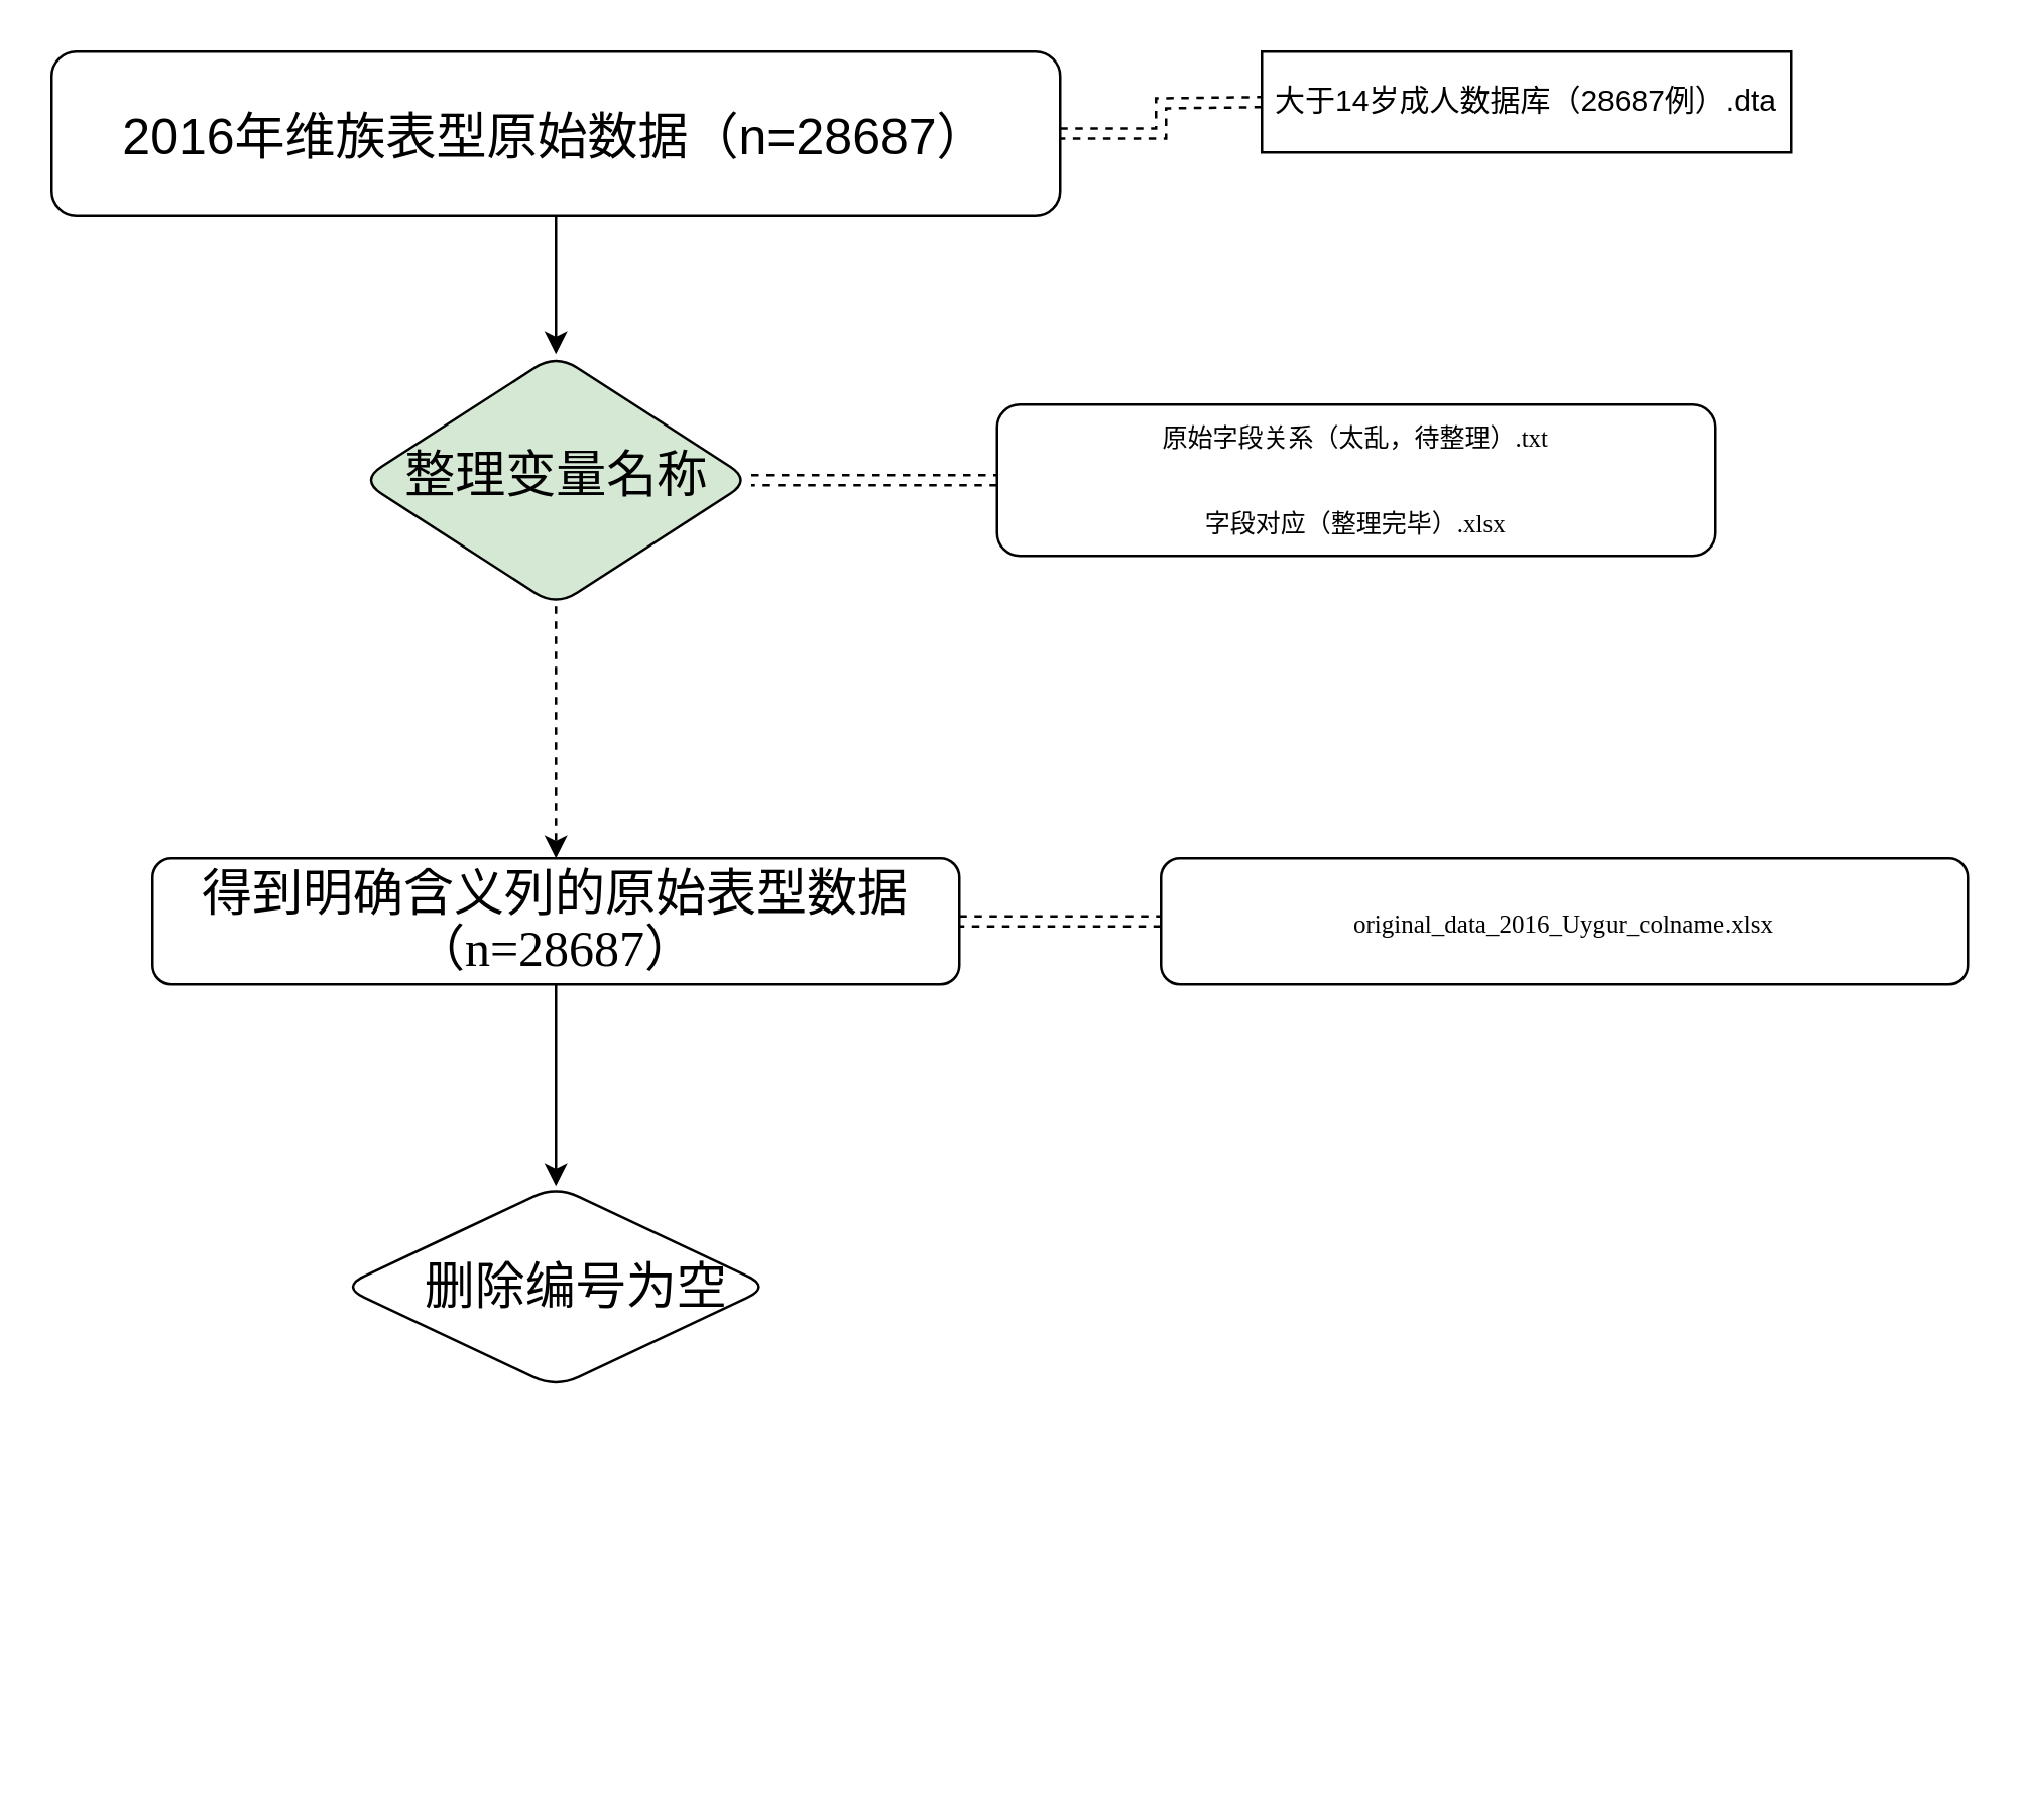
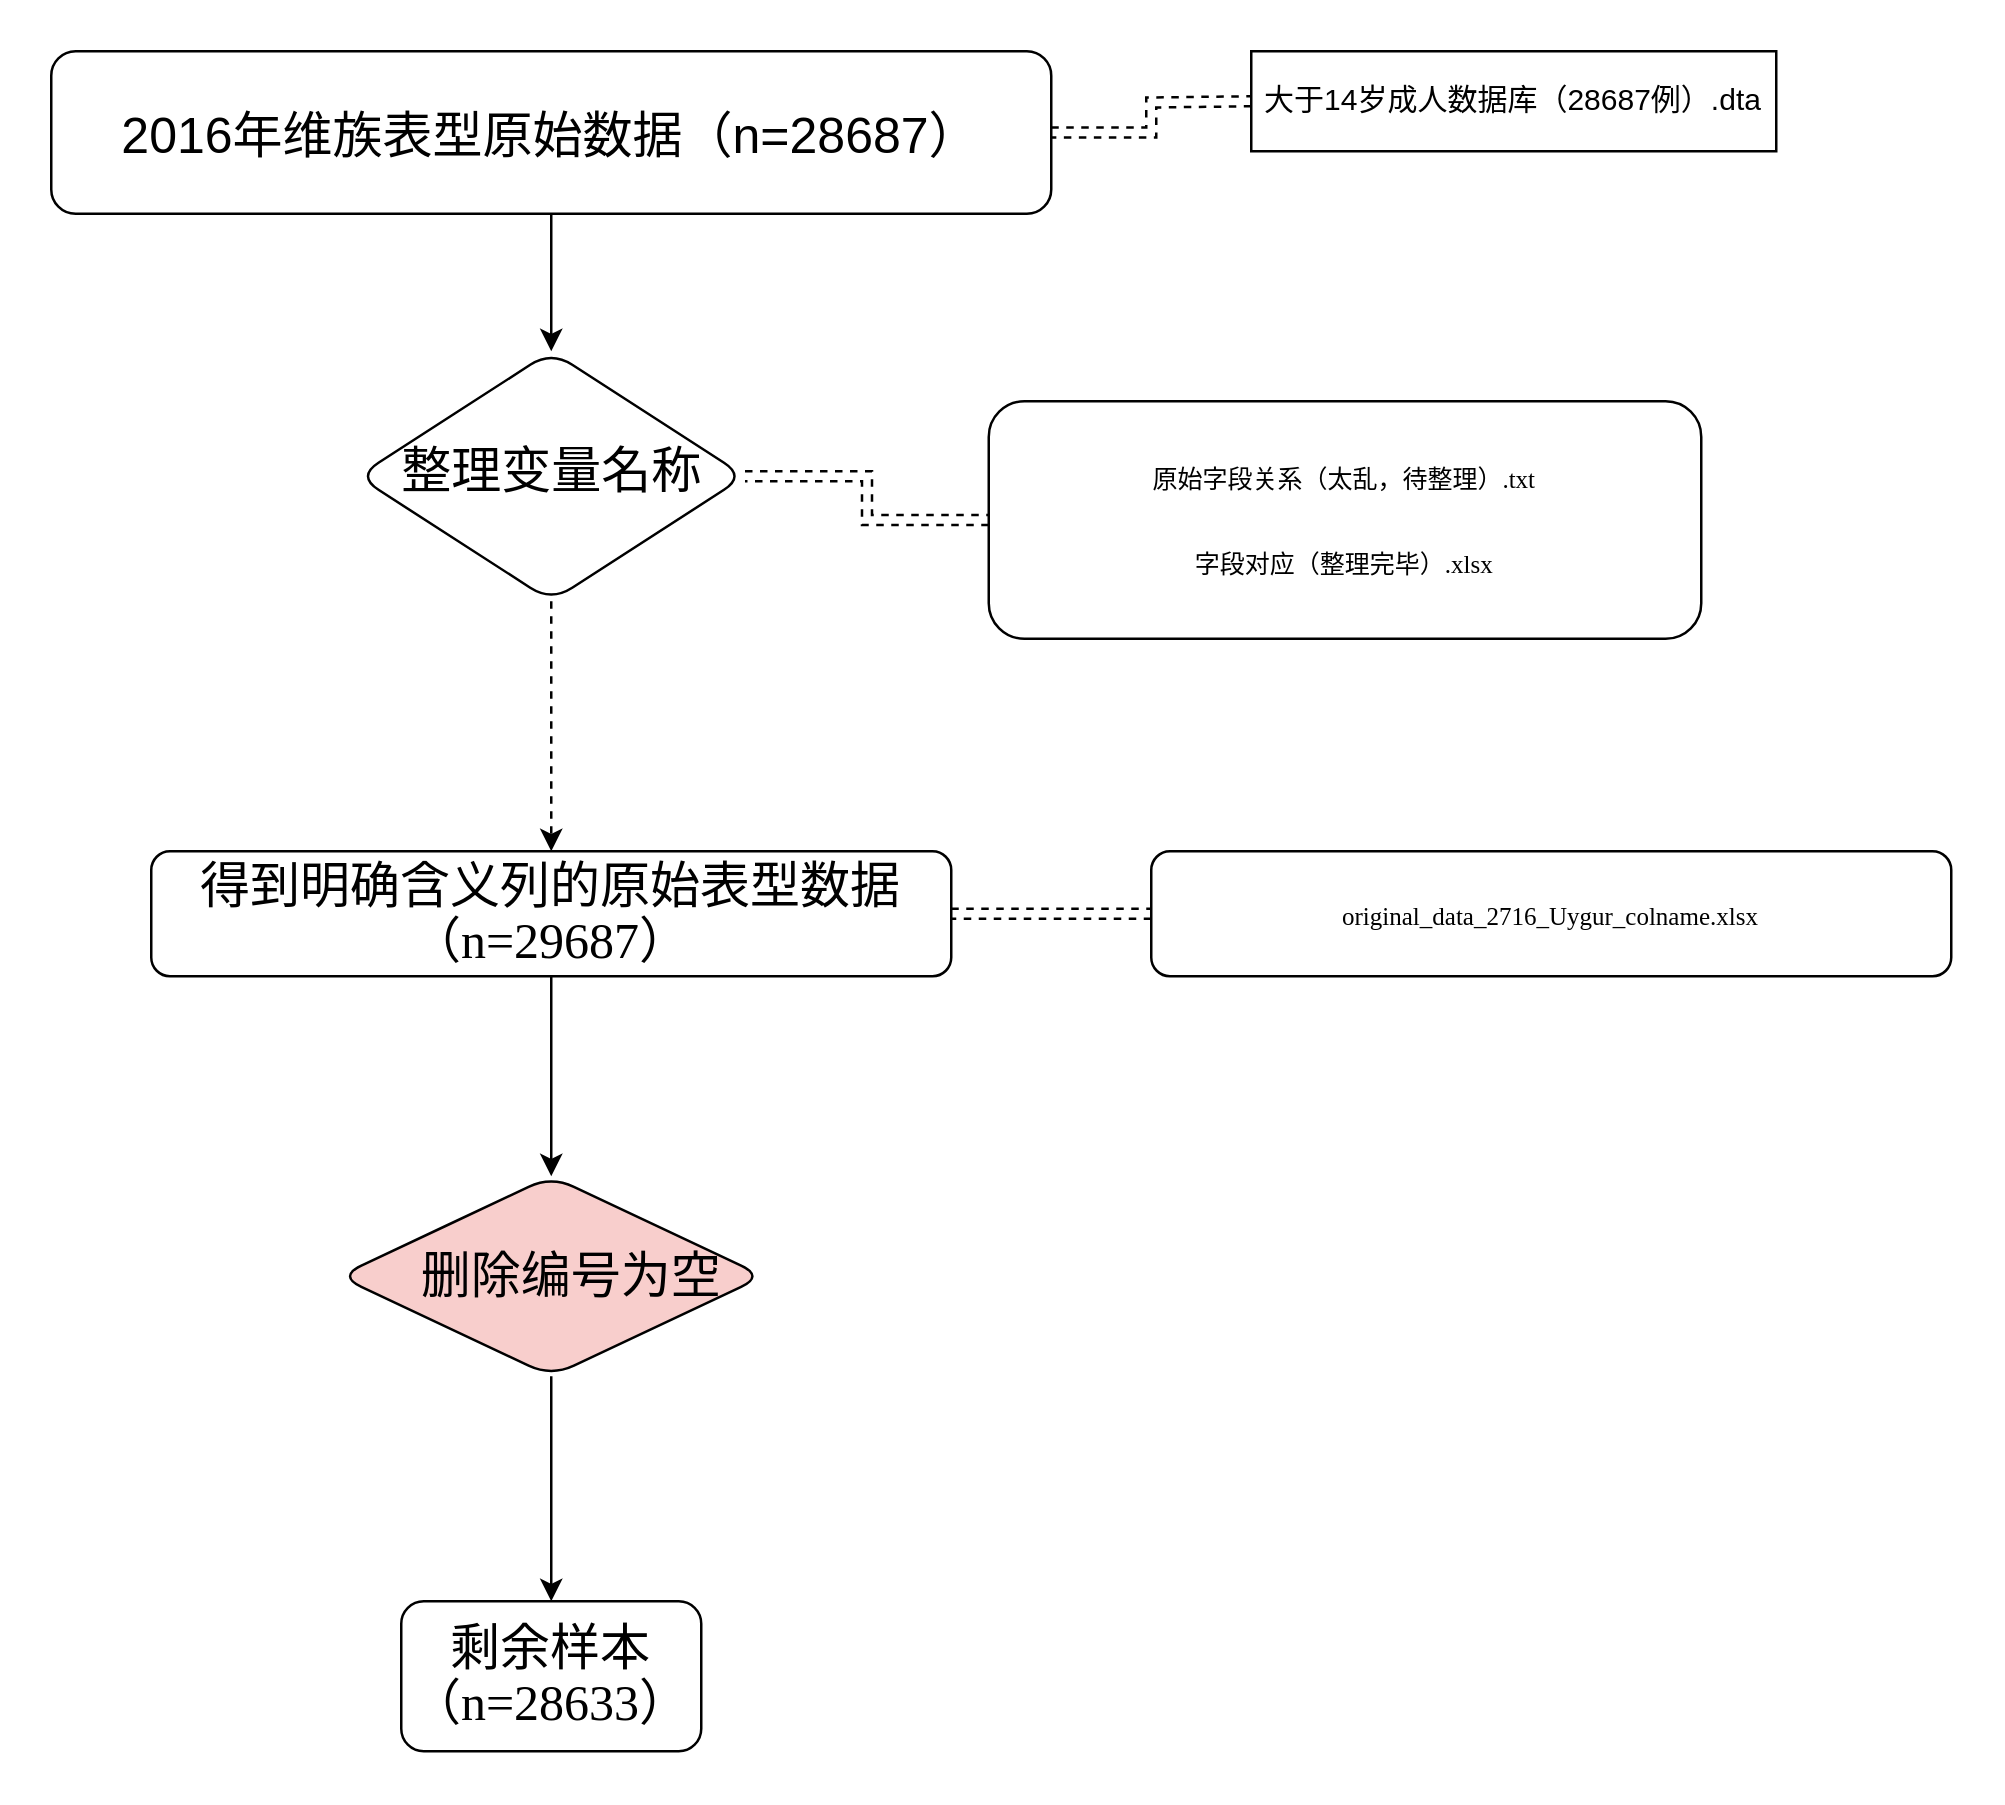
  <mxCell id="0" />
  <mxCell id="1" parent="0" />
  <mxCell id="2" value="" style="edgeStyle=orthogonalEdgeStyle;rounded=0;orthogonalLoop=1;jettySize=auto;html=1;dashed=1;shape=link;" edge="1" parent="1" source="4"><mxGeometry relative="1" as="geometry"><mxPoint x="500" y="40" as="targetPoint" /></mxGeometry></mxCell>
  <mxCell id="3" value="" style="edgeStyle=orthogonalEdgeStyle;rounded=0;orthogonalLoop=1;jettySize=auto;html=1;" edge="1" parent="1" source="4" target="8"><mxGeometry relative="1" as="geometry" /></mxCell>
  <mxCell id="4" value="&lt;div&gt;&lt;font style=&quot;font-size: 20px&quot;&gt;2016年维族表型原始数据（n=28687）&lt;/font&gt;&lt;/div&gt;" style="rounded=1;whiteSpace=wrap;html=1;fontSize=12;glass=0;strokeWidth=1;shadow=0;" parent="1" vertex="1"><mxGeometry x="20" y="20" width="400" height="65" as="geometry" /></mxCell>
  <mxCell id="5" value="&lt;div&gt;大于14岁成人数据库（28687例）.dta&lt;/div&gt;" style="shape=dataStorage;whiteSpace=wrap;html=1;fixedSize=1;size=0;" parent="1" vertex="1"><mxGeometry x="500" y="20" width="210" height="40" as="geometry" /></mxCell>
  <mxCell id="6" value="" style="edgeStyle=orthogonalEdgeStyle;rounded=0;orthogonalLoop=1;jettySize=auto;html=1;shape=link;dashed=1;" edge="1" parent="1" source="8" target="9"><mxGeometry relative="1" as="geometry" /></mxCell>
  <mxCell id="7" value="" style="edgeStyle=orthogonalEdgeStyle;rounded=0;orthogonalLoop=1;jettySize=auto;html=1;dashed=1;" edge="1" parent="1" source="8" target="12"><mxGeometry relative="1" as="geometry" /></mxCell>
- <mxCell id="8" value="&lt;p class=&quot;MsoNormal&quot; align=&quot;center&quot; style=&quot;line-height: 16pt&quot;&gt;&lt;font style=&quot;font-size: 20px&quot;&gt;整理变量名称&lt;/font&gt;&lt;span lang=&quot;EN-US&quot; style=&quot;font-size: 7.5pt ; font-family: &amp;#34;times new roman&amp;#34; , serif ; color: #00b0f0&quot;&gt;&lt;/span&gt;&lt;/p&gt;" style="rhombus;whiteSpace=wrap;html=1;rounded=1;shadow=0;strokeWidth=1;glass=0;fillColor=#d5e8d4;" vertex="1" parent="1"><mxGeometry x="142.5" y="140" width="155" height="100" as="geometry" /></mxCell>
- <mxCell id="9" value="&lt;p class=&quot;MsoNormal&quot; style=&quot;line-height: 16.0pt&quot;&gt;&lt;span style=&quot;font-size: 7.5pt&quot;&gt;原始字段关系（太乱，待整理）&lt;/span&gt;&lt;span lang=&quot;EN-US&quot; style=&quot;font-size: 7.5pt ; font-family: &amp;#34;times new roman&amp;#34; , serif&quot;&gt;.txt&lt;/span&gt;&lt;/p&gt;&lt;p class=&quot;MsoNormal&quot; style=&quot;line-height: 16.0pt&quot;&gt;&lt;span style=&quot;font-size: 7.5pt&quot;&gt;字段对应（整理完毕）&lt;/span&gt;&lt;span lang=&quot;EN-US&quot; style=&quot;font-size: 7.5pt ; font-family: &amp;#34;times new roman&amp;#34; , serif&quot;&gt;.xlsx&lt;/span&gt;&lt;/p&gt;" style="whiteSpace=wrap;html=1;rounded=1;shadow=0;strokeWidth=1;glass=0;" vertex="1" parent="1"><mxGeometry x="395" y="160" width="285" height="60" as="geometry" /></mxCell>
+ <mxCell id="8" value="&lt;p class=&quot;MsoNormal&quot; align=&quot;center&quot; style=&quot;line-height: 16pt&quot;&gt;&lt;font style=&quot;font-size: 20px&quot;&gt;整理变量名称&lt;/font&gt;&lt;span lang=&quot;EN-US&quot; style=&quot;font-size: 7.5pt ; font-family: &amp;#34;times new roman&amp;#34; , serif ; color: #00b0f0&quot;&gt;&lt;/span&gt;&lt;/p&gt;" style="rhombus;whiteSpace=wrap;html=1;rounded=1;shadow=0;strokeWidth=1;glass=0;" vertex="1" parent="1"><mxGeometry x="142.5" y="140" width="155" height="100" as="geometry" /></mxCell>
+ <mxCell id="9" value="&lt;p class=&quot;MsoNormal&quot; style=&quot;line-height: 16.0pt&quot;&gt;&lt;span style=&quot;font-size: 7.5pt&quot;&gt;原始字段关系（太乱，待整理）&lt;/span&gt;&lt;span lang=&quot;EN-US&quot; style=&quot;font-size: 7.5pt ; font-family: &amp;#34;times new roman&amp;#34; , serif&quot;&gt;.txt&lt;/span&gt;&lt;/p&gt;&lt;p class=&quot;MsoNormal&quot; style=&quot;line-height: 16.0pt&quot;&gt;&lt;span style=&quot;font-size: 7.5pt&quot;&gt;字段对应（整理完毕）&lt;/span&gt;&lt;span lang=&quot;EN-US&quot; style=&quot;font-size: 7.5pt ; font-family: &amp;#34;times new roman&amp;#34; , serif&quot;&gt;.xlsx&lt;/span&gt;&lt;/p&gt;" style="whiteSpace=wrap;html=1;rounded=1;shadow=0;strokeWidth=1;glass=0;" vertex="1" parent="1"><mxGeometry x="395" y="160" width="285" height="95" as="geometry" /></mxCell>
  <mxCell id="10" value="" style="edgeStyle=orthogonalEdgeStyle;rounded=0;orthogonalLoop=1;jettySize=auto;html=1;shape=link;dashed=1;" edge="1" parent="1" source="12" target="13"><mxGeometry relative="1" as="geometry" /></mxCell>
  <mxCell id="11" value="" style="edgeStyle=orthogonalEdgeStyle;rounded=0;orthogonalLoop=1;jettySize=auto;html=1;" edge="1" parent="1" source="12" target="15"><mxGeometry relative="1" as="geometry" /></mxCell>
- <mxCell id="12" value="&lt;p class=&quot;MsoNormal&quot; align=&quot;center&quot; style=&quot;line-height: 16pt ; font-size: 20px&quot;&gt;得到明确含义列的原始表型数据（&lt;span lang=&quot;EN-US&quot; style=&quot;font-family: &amp;#34;times new roman&amp;#34; , serif&quot;&gt;n=28687&lt;/span&gt;）&lt;/p&gt;" style="whiteSpace=wrap;html=1;rounded=1;shadow=0;strokeWidth=1;glass=0;" vertex="1" parent="1"><mxGeometry x="60" y="340" width="320" height="50" as="geometry" /></mxCell>
- <mxCell id="13" value="&lt;p class=&quot;MsoNormal&quot; align=&quot;center&quot; style=&quot;line-height: 16pt ; font-size: 20px&quot;&gt;&lt;span style=&quot;font-family: &amp;#34;times new roman&amp;#34; , serif ; font-size: 10px ; text-indent: 10px&quot;&gt;original_data_2016_Uygur_colname.xlsx&lt;/span&gt;&lt;br&gt;&lt;/p&gt;" style="whiteSpace=wrap;html=1;rounded=1;shadow=0;strokeWidth=1;glass=0;" vertex="1" parent="1"><mxGeometry x="460" y="340" width="320" height="50" as="geometry" /></mxCell>
- <mxCell id="15" value="&lt;p class=&quot;MsoNormal&quot; align=&quot;left&quot; style=&quot;text-align: left ; line-height: 16pt ; font-size: 20px&quot;&gt;&lt;span lang=&quot;EN-US&quot;&gt;&amp;nbsp;&amp;nbsp;&amp;nbsp;删除&lt;/span&gt;编号为空&lt;/p&gt;" style="rhombus;whiteSpace=wrap;html=1;rounded=1;shadow=0;strokeWidth=1;glass=0;" vertex="1" parent="1"><mxGeometry x="135" y="470" width="170" height="80" as="geometry" /></mxCell>
+ <mxCell id="12" value="&lt;p class=&quot;MsoNormal&quot; align=&quot;center&quot; style=&quot;line-height: 16pt ; font-size: 20px&quot;&gt;得到明确含义列的原始表型数据（&lt;span lang=&quot;EN-US&quot; style=&quot;font-family: &amp;#34;times new roman&amp;#34; , serif&quot;&gt;n=29687&lt;/span&gt;）&lt;/p&gt;" style="whiteSpace=wrap;html=1;rounded=1;shadow=0;strokeWidth=1;glass=0;" vertex="1" parent="1"><mxGeometry x="60" y="340" width="320" height="50" as="geometry" /></mxCell>
+ <mxCell id="13" value="&lt;p class=&quot;MsoNormal&quot; align=&quot;center&quot; style=&quot;line-height: 16pt ; font-size: 20px&quot;&gt;&lt;span style=&quot;font-family: &amp;#34;times new roman&amp;#34; , serif ; font-size: 10px ; text-indent: 10px&quot;&gt;original_data_2716_Uygur_colname.xlsx&lt;/span&gt;&lt;br&gt;&lt;/p&gt;" style="whiteSpace=wrap;html=1;rounded=1;shadow=0;strokeWidth=1;glass=0;" vertex="1" parent="1"><mxGeometry x="460" y="340" width="320" height="50" as="geometry" /></mxCell>
+ <mxCell id="14" value="" style="edgeStyle=orthogonalEdgeStyle;rounded=0;orthogonalLoop=1;jettySize=auto;html=1;" edge="1" parent="1" source="15" target="16"><mxGeometry relative="1" as="geometry" /></mxCell>
+ <mxCell id="15" value="&lt;p class=&quot;MsoNormal&quot; align=&quot;left&quot; style=&quot;text-align: left ; line-height: 16pt ; font-size: 20px&quot;&gt;&lt;span lang=&quot;EN-US&quot;&gt;&amp;nbsp;&amp;nbsp;&amp;nbsp;删除&lt;/span&gt;编号为空&lt;/p&gt;" style="rhombus;whiteSpace=wrap;html=1;rounded=1;shadow=0;strokeWidth=1;glass=0;fillColor=#f8cecc;" vertex="1" parent="1"><mxGeometry x="135" y="470" width="170" height="80" as="geometry" /></mxCell>
+ <mxCell id="16" value="&lt;p class=&quot;MsoNormal&quot; align=&quot;center&quot; style=&quot;line-height: 16pt ; font-size: 20px&quot;&gt;剩余样本（&lt;span lang=&quot;EN-US&quot; style=&quot;font-family: &amp;#34;times new roman&amp;#34; , serif&quot;&gt;n=28633&lt;/span&gt;）&lt;span lang=&quot;EN-US&quot; style=&quot;font-family: &amp;#34;times new roman&amp;#34; , serif&quot;&gt;&lt;/span&gt;&lt;/p&gt;" style="whiteSpace=wrap;html=1;rounded=1;shadow=0;strokeWidth=1;glass=0;" vertex="1" parent="1"><mxGeometry x="160" y="640" width="120" height="60" as="geometry" /></mxCell>
